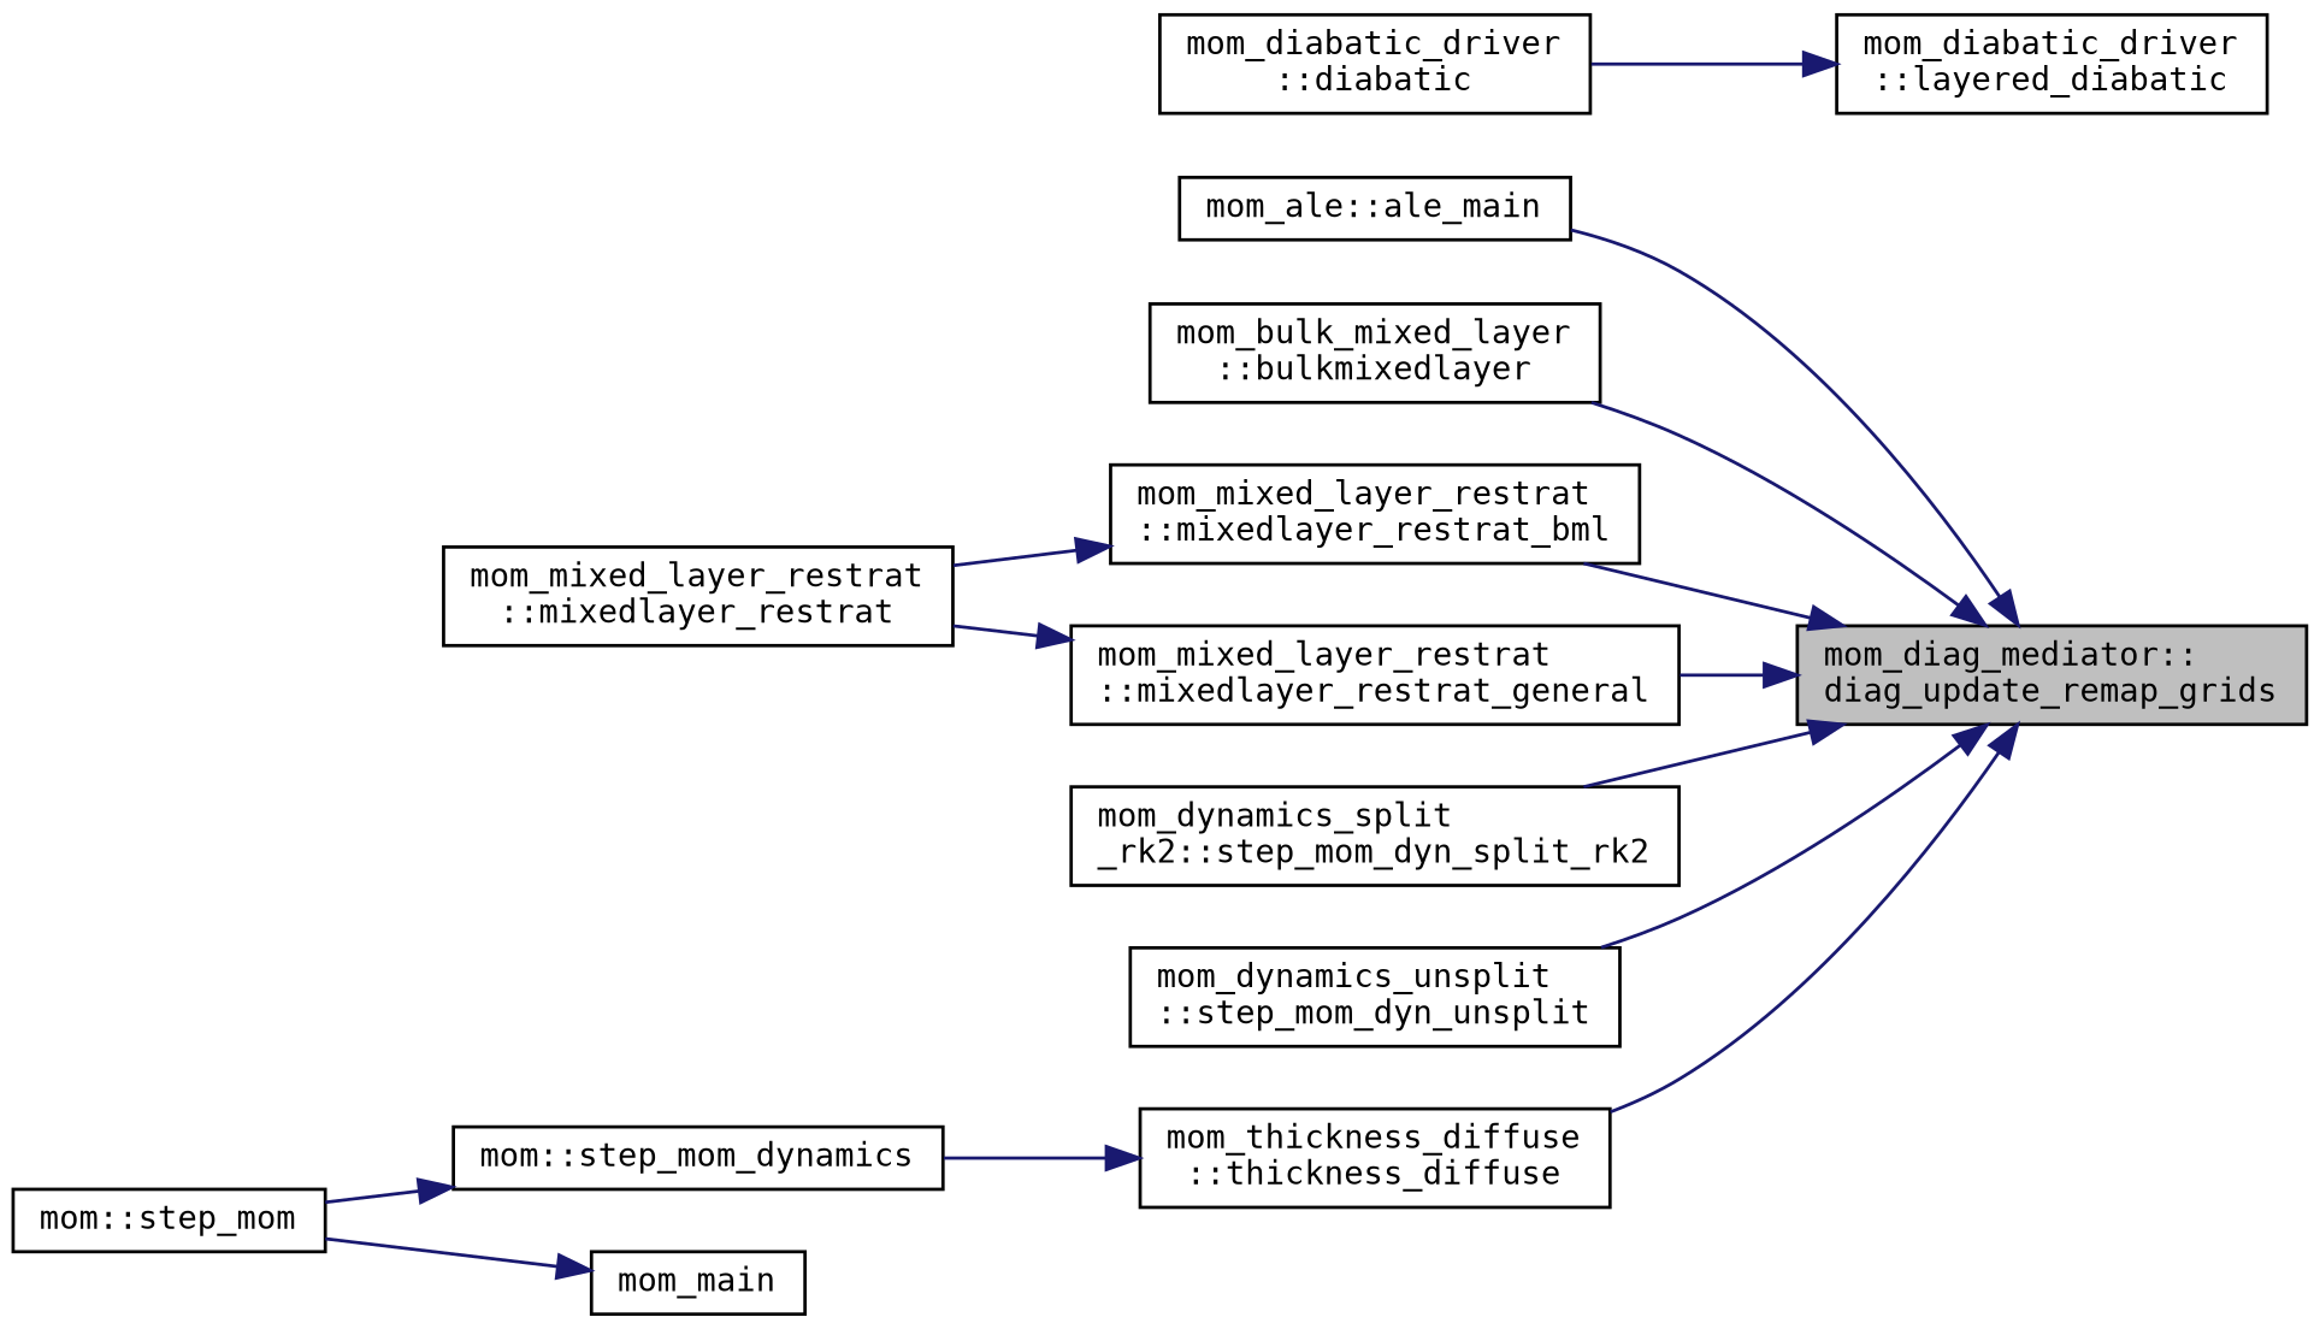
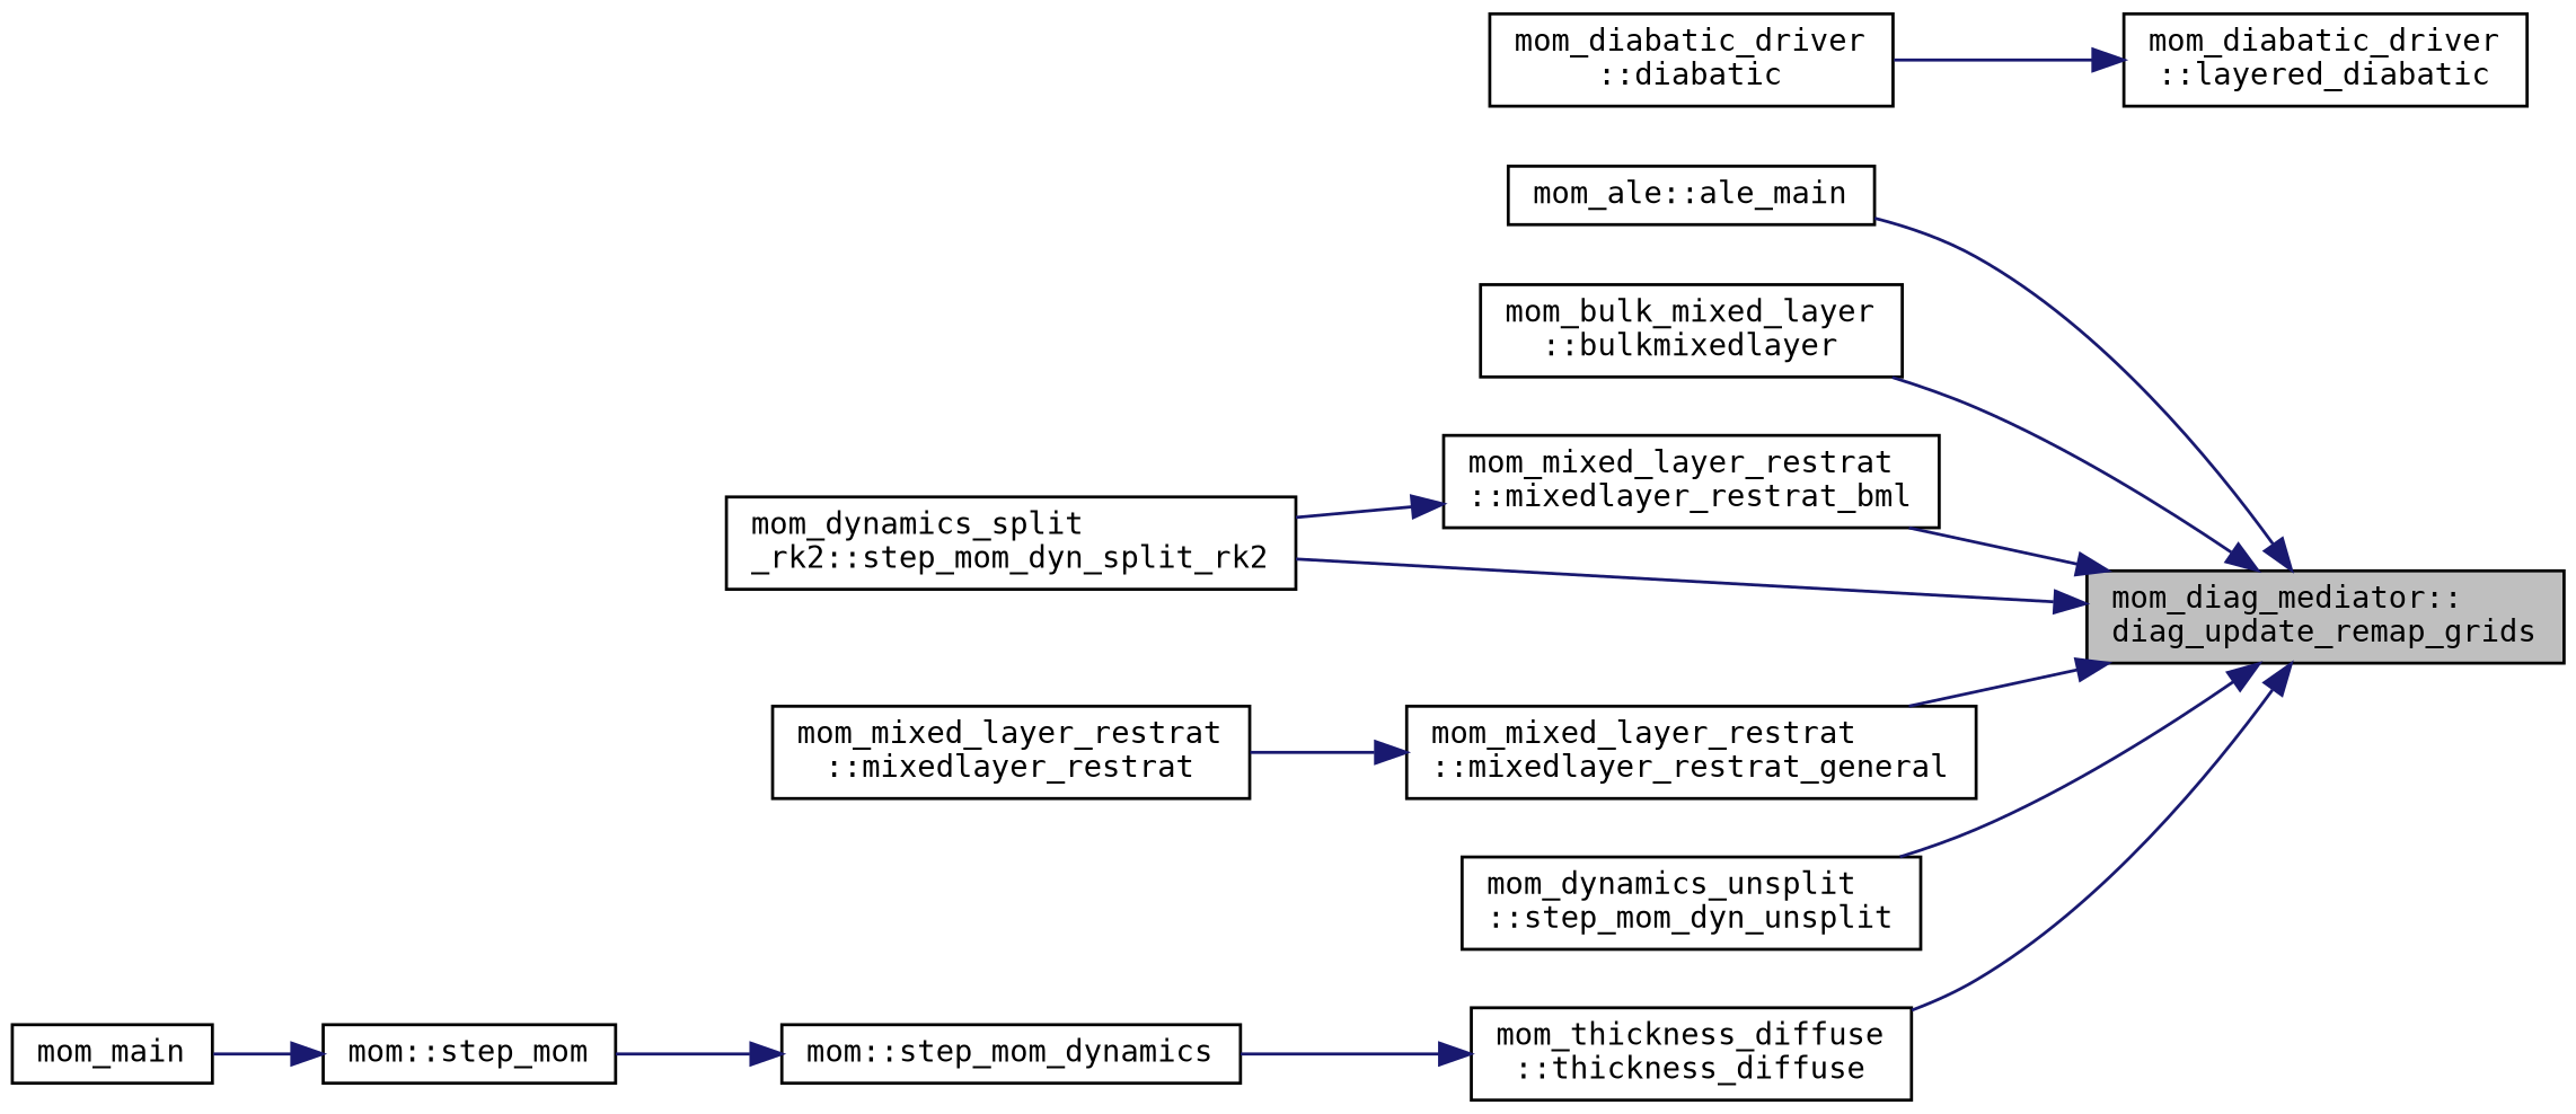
  digraph {
    fontname="DejaVu Sans Mono"
    rankdir=RL
    node [color=black fillcolor=white fontname="DejaVu Sans Mono" fontsize=10 shape=record style=filled]
    edge [color=midnightblue dir=back fontname="DejaVu Sans Mono" fontsize=10 labelfontname=Helvetica labelfontsize=10 style=solid]
    n1 [fillcolor=grey75 fontcolor=black height=0.2 label="mom_diag_mediator::\ldiag_update_remap_grids" width=0.4]
    n2 [height=0.2 label="mom_ale::ale_main" width=0.4]
    n3 [height=0.2 label="mom_bulk_mixed_layer\l::bulkmixedlayer" width=0.4]
    n4 [height=0.2 label="mom_mixed_layer_restrat\l::mixedlayer_restrat_bml" width=0.4]
    n5 [height=0.2 label="mom_mixed_layer_restrat\l::mixedlayer_restrat_general" width=0.4]
    n6 [height=0.2 label="mom_dynamics_split\l_rk2::step_mom_dyn_split_rk2" width=0.4]
    n7 [height=0.2 label="mom_dynamics_unsplit\l::step_mom_dyn_unsplit" width=0.4]
    n8 [height=0.2 label="mom_thickness_diffuse\l::thickness_diffuse" width=0.4]
    n9 [height=0.2 label="mom_mixed_layer_restrat\l::mixedlayer_restrat" width=0.4]
    n10 [height=0.2 label="mom::step_mom_dynamics" width=0.4]
    n11 [height=0.2 label="mom_diabatic_driver\l::layered_diabatic" width=0.4]
    n12 [height=0.2 label="mom_diabatic_driver\l::diabatic" width=0.4]
    n13 [height=0.2 label="mom::step_mom" width=0.4]
    n14 [height=0.2 label=mom_main width=0.4]
    n1 -> n2
    n1 -> n3
    n1 -> n4
    n1 -> n5
    n1 -> n6
    n1 -> n7
    n1 -> n8
-   n4 -> n9
+   n4 -> n6
    n5 -> n9
    n8 -> n10
    n10 -> n13
    n11 -> n12
-   n14 -> n13
+   n13 -> n14
  }
